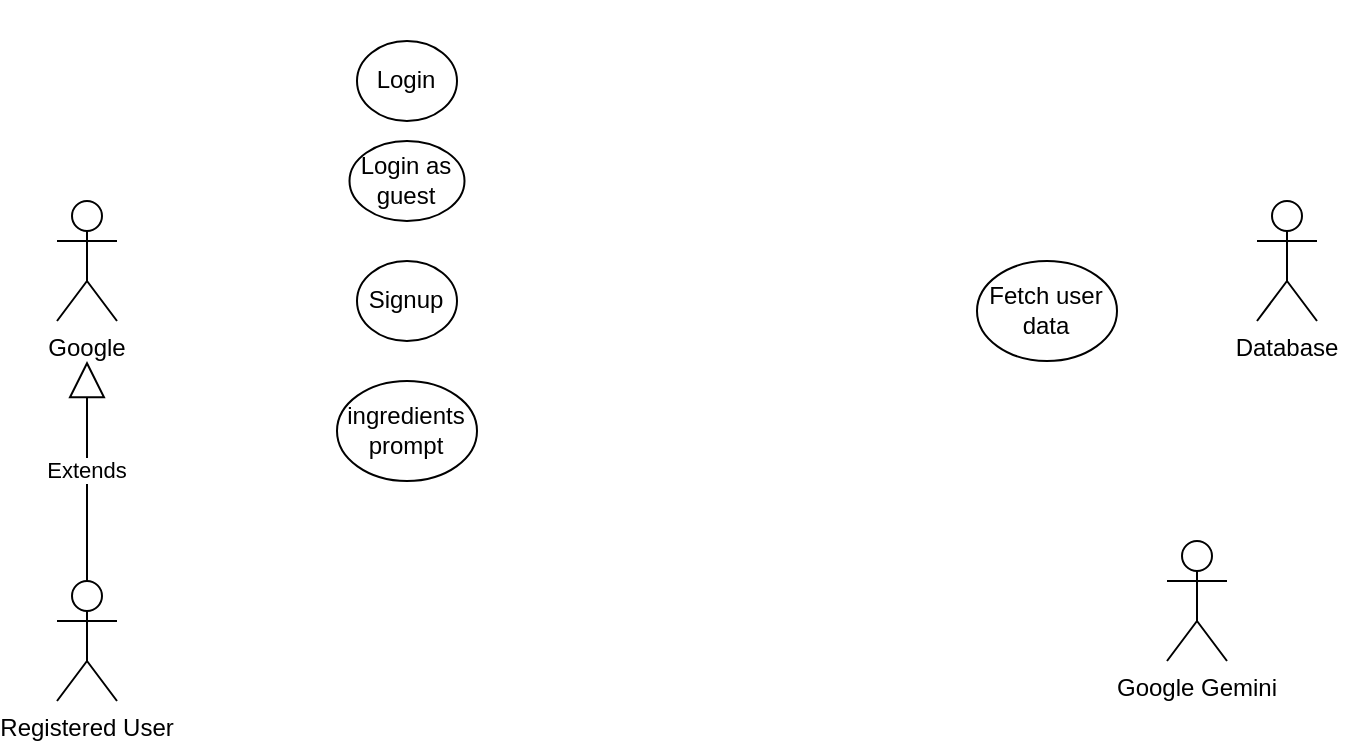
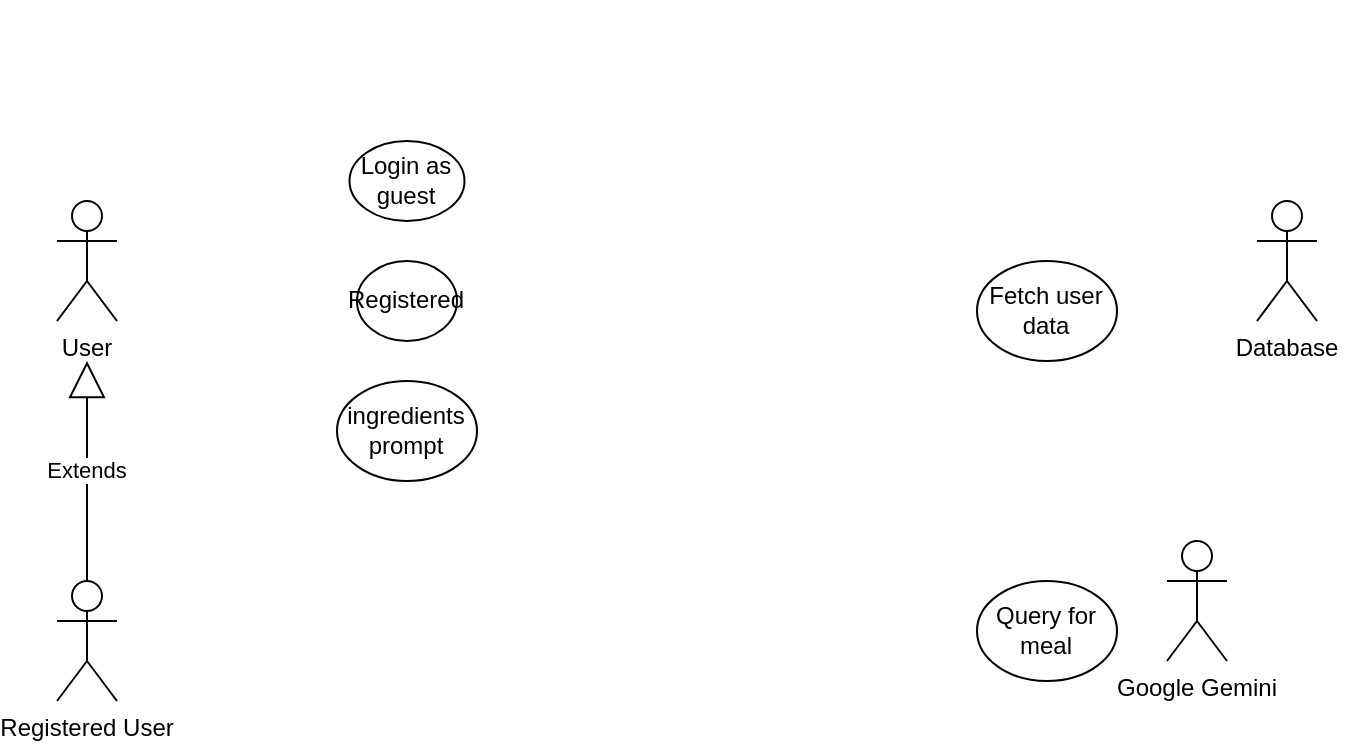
  <mxCell id="0" />
  <mxCell id="1" parent="0" />
- <mxCell id="2" value="Google" style="shape=umlActor;verticalLabelPosition=bottom;verticalAlign=top;html=1;outlineConnect=0;" vertex="1" parent="1"><mxGeometry x="20" y="100" width="30" height="60" as="geometry" /></mxCell>
+ <mxCell id="2" value="User" style="shape=umlActor;verticalLabelPosition=bottom;verticalAlign=top;html=1;outlineConnect=0;" vertex="1" parent="1"><mxGeometry x="20" y="100" width="30" height="60" as="geometry" /></mxCell>
  <mxCell id="3" value="Registered User" style="shape=umlActor;verticalLabelPosition=bottom;verticalAlign=top;html=1;outlineConnect=0;" vertex="1" parent="1"><mxGeometry x="20" y="290" width="30" height="60" as="geometry" /></mxCell>
  <mxCell id="4" value="Database" style="shape=umlActor;verticalLabelPosition=bottom;verticalAlign=top;html=1;outlineConnect=0;" vertex="1" parent="1"><mxGeometry x="620" y="100" width="30" height="60" as="geometry" /></mxCell>
  <mxCell id="5" value="Google Gemini" style="shape=umlActor;verticalLabelPosition=bottom;verticalAlign=top;html=1;outlineConnect=0;" vertex="1" parent="1"><mxGeometry x="575" y="270" width="30" height="60" as="geometry" /></mxCell>
- <mxCell id="6" value="Login" style="ellipse;whiteSpace=wrap;html=1;" vertex="1" parent="1"><mxGeometry x="170" y="20" width="50" height="40" as="geometry" /></mxCell>
- <mxCell id="7" value="Signup" style="ellipse;whiteSpace=wrap;html=1;" vertex="1" parent="1"><mxGeometry x="170" y="130" width="50" height="40" as="geometry" /></mxCell>
+ <mxCell id="7" value="Registered" style="ellipse;whiteSpace=wrap;html=1;" vertex="1" parent="1"><mxGeometry x="170" y="130" width="50" height="40" as="geometry" /></mxCell>
  <mxCell id="8" value="Login as guest" style="ellipse;whiteSpace=wrap;html=1;" vertex="1" parent="1"><mxGeometry x="166.25" y="70" width="57.5" height="40" as="geometry" /></mxCell>
  <mxCell id="9" value="Extends" style="endArrow=block;endSize=16;endFill=0;html=1;exitX=0.5;exitY=0;exitDx=0;exitDy=0;exitPerimeter=0;" edge="1" parent="1" source="3"><mxGeometry width="160" relative="1" as="geometry"><mxPoint x="240" y="320" as="sourcePoint" /><mxPoint x="35" y="180" as="targetPoint" /></mxGeometry></mxCell>
  <mxCell id="10" value="Fetch user data" style="ellipse;whiteSpace=wrap;html=1;" vertex="1" parent="1"><mxGeometry x="480" y="130" width="70" height="50" as="geometry" /></mxCell>
+ <mxCell id="11" value="Query for meal" style="ellipse;whiteSpace=wrap;html=1;" vertex="1" parent="1"><mxGeometry x="480" y="290" width="70" height="50" as="geometry" /></mxCell>
  <mxCell id="12" value="ingredients prompt" style="ellipse;whiteSpace=wrap;html=1;" vertex="1" parent="1"><mxGeometry x="160" y="190" width="70" height="50" as="geometry" /></mxCell>
